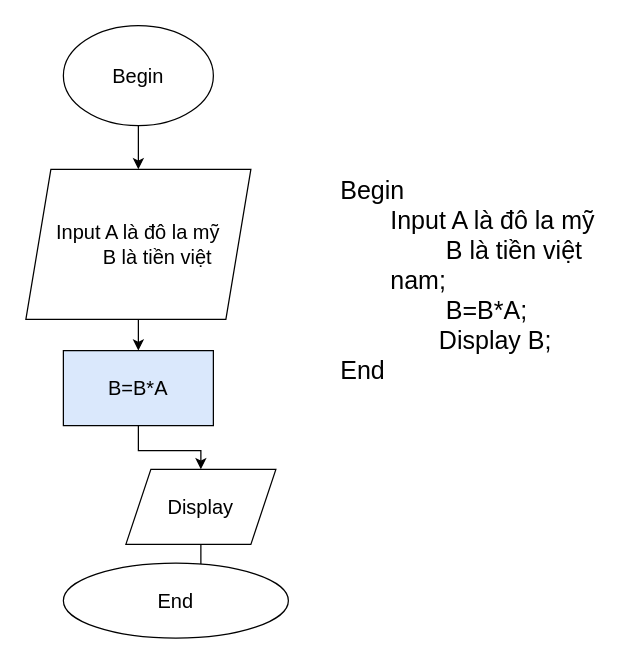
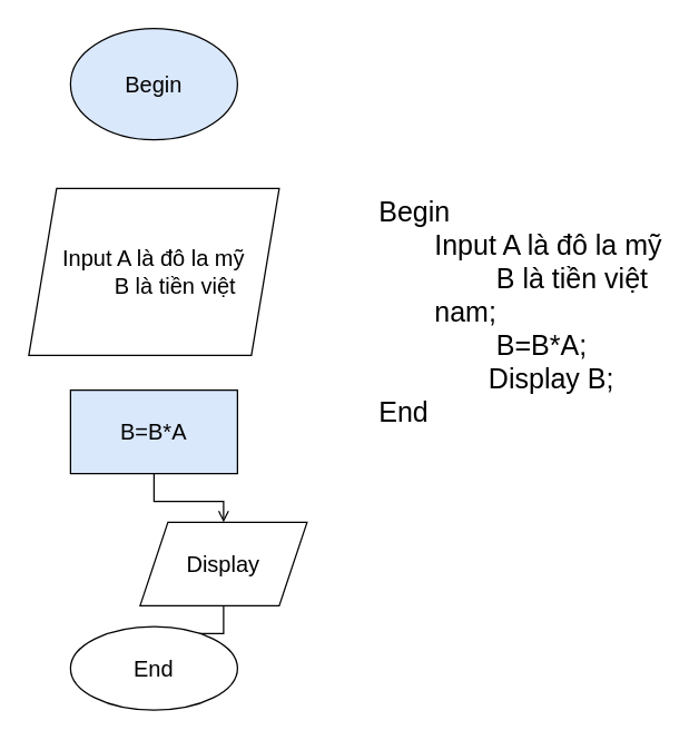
  <mxCell id="0" />
  <mxCell id="1" parent="0" />
  <mxCell id="2" value="Begin&lt;br style=&quot;font-size: 20px;&quot;&gt;&lt;blockquote style=&quot;margin: 0px 0px 0px 40px; border: none; padding: 0px; font-size: 20px;&quot;&gt;Input A là đô la mỹ&lt;/blockquote&gt;&lt;blockquote style=&quot;margin: 0px 0px 0px 40px; border: none; padding: 0px; font-size: 20px;&quot;&gt;&amp;nbsp; &amp;nbsp; &amp;nbsp; &amp;nbsp; B là tiền việt nam;&lt;/blockquote&gt;&lt;blockquote style=&quot;margin: 0px 0px 0px 40px; border: none; padding: 0px; font-size: 20px;&quot;&gt;&amp;nbsp; &amp;nbsp; &amp;nbsp; &amp;nbsp; B=B*A;&lt;/blockquote&gt;&lt;blockquote style=&quot;margin: 0px 0px 0px 40px; border: none; padding: 0px; font-size: 20px;&quot;&gt;&amp;nbsp; &amp;nbsp; &amp;nbsp; &amp;nbsp;Display B;&lt;/blockquote&gt;End&lt;br style=&quot;font-size: 20px;&quot;&gt;&lt;blockquote style=&quot;margin: 0px 0px 0px 40px; border: none; padding: 0px; font-size: 20px;&quot;&gt;&lt;br style=&quot;font-size: 20px;&quot;&gt;&lt;/blockquote&gt;" style="text;html=1;strokeColor=none;fillColor=none;align=left;verticalAlign=middle;whiteSpace=wrap;rounded=0;fontSize=20;" vertex="1" parent="1"><mxGeometry x="270" y="80" width="210" height="310" as="geometry" /></mxCell>
- <mxCell id="3" value="" style="edgeStyle=orthogonalEdgeStyle;rounded=0;orthogonalLoop=1;jettySize=auto;html=1;fontSize=16;" edge="1" parent="1" source="4" target="6"><mxGeometry relative="1" as="geometry" /></mxCell>
- <mxCell id="4" value="Begin" style="ellipse;whiteSpace=wrap;html=1;fontSize=16;" vertex="1" parent="1"><mxGeometry x="50" y="20" width="120" height="80" as="geometry" /></mxCell>
- <mxCell id="5" value="" style="edgeStyle=orthogonalEdgeStyle;rounded=0;orthogonalLoop=1;jettySize=auto;html=1;fontSize=16;" edge="1" parent="1" source="6" target="8"><mxGeometry relative="1" as="geometry" /></mxCell>
+ <mxCell id="4" value="Begin" style="ellipse;whiteSpace=wrap;html=1;fontSize=16;fillColor=#dae8fc;" vertex="1" parent="1"><mxGeometry x="50" y="20" width="120" height="80" as="geometry" /></mxCell>
  <mxCell id="6" value="Input A là đô la mỹ&lt;br&gt;&amp;nbsp; &amp;nbsp; &amp;nbsp; &amp;nbsp;B là tiền việt" style="shape=parallelogram;perimeter=parallelogramPerimeter;whiteSpace=wrap;html=1;fixedSize=1;fontSize=16;" vertex="1" parent="1"><mxGeometry x="20" y="135" width="180" height="120" as="geometry" /></mxCell>
- <mxCell id="7" value="" style="edgeStyle=orthogonalEdgeStyle;rounded=0;orthogonalLoop=1;jettySize=auto;html=1;fontSize=16;" edge="1" parent="1" source="8" target="10"><mxGeometry relative="1" as="geometry" /></mxCell>
+ <mxCell id="7" value="" style="edgeStyle=orthogonalEdgeStyle;rounded=0;orthogonalLoop=1;jettySize=auto;html=1;fontSize=16;endArrow=open;" edge="1" parent="1" source="8" target="10"><mxGeometry relative="1" as="geometry" /></mxCell>
  <mxCell id="8" value="B=B*A" style="whiteSpace=wrap;html=1;fontSize=16;fillColor=#dae8fc;" vertex="1" parent="1"><mxGeometry x="50" y="280" width="120" height="60" as="geometry" /></mxCell>
  <mxCell id="9" value="" style="edgeStyle=orthogonalEdgeStyle;rounded=0;orthogonalLoop=1;jettySize=auto;html=1;fontSize=16;" edge="1" parent="1" source="10" target="11"><mxGeometry relative="1" as="geometry" /></mxCell>
  <mxCell id="10" value="Display" style="shape=parallelogram;perimeter=parallelogramPerimeter;whiteSpace=wrap;html=1;fixedSize=1;fontSize=16;" vertex="1" parent="1"><mxGeometry x="100" y="375" width="120" height="60" as="geometry" /></mxCell>
- <mxCell id="11" value="End" style="ellipse;whiteSpace=wrap;html=1;fontSize=16;" vertex="1" parent="1"><mxGeometry x="50" y="450" width="180" height="60" as="geometry" /></mxCell>
+ <mxCell id="11" value="End" style="ellipse;whiteSpace=wrap;html=1;fontSize=16;" vertex="1" parent="1"><mxGeometry x="50" y="450" width="120" height="60" as="geometry" /></mxCell>
